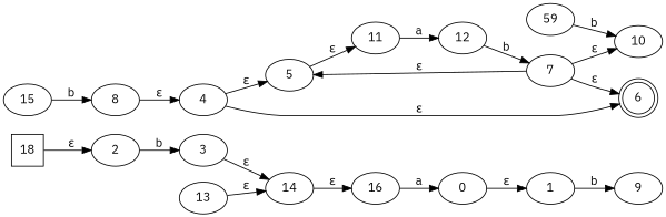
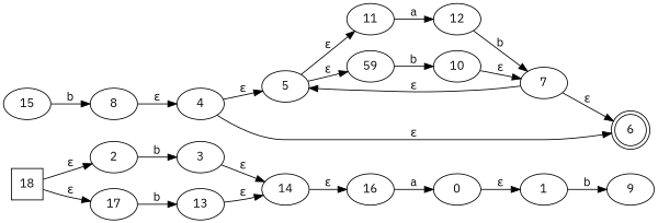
  digraph {
    fontname="IBM Plex Sans"
    rankdir=LR
    node [fontname="IBM Plex Sans"]
    edge [fontname="IBM Plex Sans"]
    0
    1
    9
    2
    3
    14
    16
    4
    5
    6 [shape=doublecircle]
    11
    n12 [label=59]
    12
    10
    7
    8
    15
    13
+   17
    18 [shape=square]
    0 -> 1 [label="ɛ"]
    1 -> 9 [label=b]
    2 -> 3 [label=b]
    3 -> 14 [label="ɛ"]
    14 -> 16 [label="ɛ"]
    16 -> 0 [label=a]
    4 -> 5 [label="ɛ"]
    4 -> 6 [label="ɛ"]
    5 -> 11 [label="ɛ"]
+   5 -> n12 [label="ɛ"]
    11 -> 12 [label=a]
    n12 -> 10 [label=b]
    12 -> 7 [label=b]
-   7 -> 10 [label="ɛ"]
+   10 -> 7 [label="ɛ"]
    7 -> 5 [label="ɛ"]
    7 -> 6 [label="ɛ"]
    8 -> 4 [label="ɛ"]
    15 -> 8 [label=b]
    13 -> 14 [label="ɛ"]
+   17 -> 13 [label=b]
    18 -> 2 [label="ɛ"]
+   18 -> 17 [label="ɛ"]
  }
